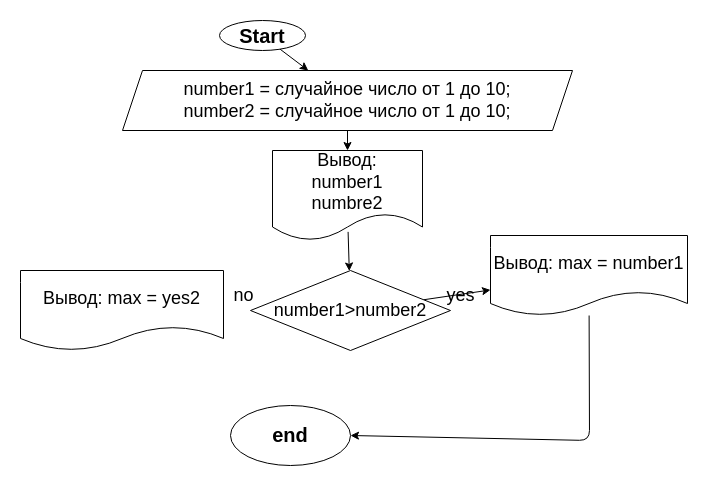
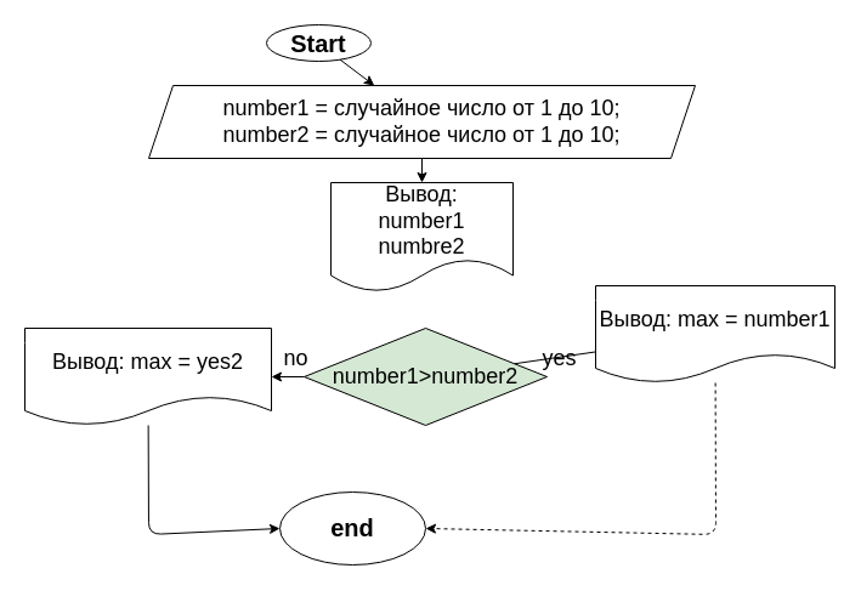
  <mxCell id="0" />
  <mxCell id="1" parent="0" />
  <mxCell id="2" value="" style="edgeStyle=none;html=1;fontSize=20;" edge="1" parent="1" source="3" target="6"><mxGeometry relative="1" as="geometry" /></mxCell>
  <mxCell id="3" value="&lt;font style=&quot;font-size: 20px&quot;&gt;&lt;b&gt;Start&lt;/b&gt;&lt;/font&gt;" style="ellipse;whiteSpace=wrap;html=1;" vertex="1" parent="1"><mxGeometry x="219" y="20" width="86" height="30" as="geometry" /></mxCell>
- <mxCell id="4" value="" style="edgeStyle=none;html=1;fontSize=18;exitX=0.504;exitY=0.904;exitDx=0;exitDy=0;exitPerimeter=0;" edge="1" parent="1" source="16" target="9"><mxGeometry relative="1" as="geometry"><mxPoint x="350" y="210" as="sourcePoint" /><mxPoint x="347" y="210" as="targetPoint" /></mxGeometry></mxCell>
  <mxCell id="5" value="" style="edgeStyle=none;html=1;fontSize=18;exitX=0.5;exitY=1;exitDx=0;exitDy=0;entryX=0.5;entryY=0;entryDx=0;entryDy=0;" edge="1" parent="1" source="6" target="16"><mxGeometry relative="1" as="geometry" /></mxCell>
  <mxCell id="6" value="&lt;font style=&quot;font-size: 18px&quot;&gt;number1 = случайное число от 1 до 10;&lt;br&gt;number2 = случайное число от 1 до 10;&lt;br&gt;&lt;/font&gt;" style="shape=parallelogram;perimeter=parallelogramPerimeter;whiteSpace=wrap;html=1;fixedSize=1;" vertex="1" parent="1"><mxGeometry x="122" y="70" width="450" height="60" as="geometry" /></mxCell>
- <mxCell id="7" value="" style="edgeStyle=none;html=1;fontSize=18;" edge="1" parent="1" source="9" target="11"><mxGeometry relative="1" as="geometry" /></mxCell>
- <mxCell id="9" value="number1&amp;gt;number2" style="rhombus;whiteSpace=wrap;html=1;fontSize=18;" vertex="1" parent="1"><mxGeometry x="250" y="270" width="200" height="80" as="geometry" /></mxCell>
- <mxCell id="10" style="edgeStyle=none;html=1;fontSize=18;entryX=1;entryY=0.5;entryDx=0;entryDy=0;" edge="1" parent="1" source="11" target="17"><mxGeometry relative="1" as="geometry"><mxPoint x="589" y="450" as="targetPoint" /><Array as="points"><mxPoint x="589" y="440" /></Array></mxGeometry></mxCell>
+ <mxCell id="7" value="" style="edgeStyle=none;html=1;fontSize=18;endArrow=none;" edge="1" parent="1" source="9" target="11"><mxGeometry relative="1" as="geometry" /></mxCell>
+ <mxCell id="8" value="" style="edgeStyle=none;html=1;fontSize=18;" edge="1" parent="1" source="9" target="14"><mxGeometry relative="1" as="geometry" /></mxCell>
+ <mxCell id="9" value="number1&amp;gt;number2" style="rhombus;whiteSpace=wrap;html=1;fontSize=18;fillColor=#d5e8d4;" vertex="1" parent="1"><mxGeometry x="250" y="270" width="200" height="80" as="geometry" /></mxCell>
+ <mxCell id="10" style="edgeStyle=none;html=1;fontSize=18;entryX=1;entryY=0.5;entryDx=0;entryDy=0;dashed=1;" edge="1" parent="1" source="11" target="17"><mxGeometry relative="1" as="geometry"><mxPoint x="589" y="450" as="targetPoint" /><Array as="points"><mxPoint x="589" y="440" /></Array></mxGeometry></mxCell>
  <mxCell id="11" value="Вывод: max = number1" style="shape=document;whiteSpace=wrap;html=1;boundedLbl=1;fontSize=18;" vertex="1" parent="1"><mxGeometry x="490" y="235" width="197" height="80" as="geometry" /></mxCell>
  <mxCell id="12" value="yes" style="text;html=1;align=center;verticalAlign=middle;resizable=0;points=[];autosize=1;strokeColor=none;fillColor=none;fontSize=18;" vertex="1" parent="1"><mxGeometry x="440" y="280" width="40" height="30" as="geometry" /></mxCell>
+ <mxCell id="13" style="edgeStyle=none;html=1;fontSize=18;entryX=0;entryY=0.5;entryDx=0;entryDy=0;" edge="1" parent="1" source="14" target="17"><mxGeometry relative="1" as="geometry"><mxPoint x="130" y="450" as="targetPoint" /><Array as="points"><mxPoint x="122" y="440" /></Array></mxGeometry></mxCell>
  <mxCell id="14" value="&lt;span&gt;Вывод: max = yes2&lt;/span&gt;" style="shape=document;whiteSpace=wrap;html=1;boundedLbl=1;fontSize=18;" vertex="1" parent="1"><mxGeometry x="20" y="270" width="203" height="80" as="geometry" /></mxCell>
  <mxCell id="15" value="no" style="text;html=1;align=center;verticalAlign=middle;resizable=0;points=[];autosize=1;strokeColor=none;fillColor=none;fontSize=18;" vertex="1" parent="1"><mxGeometry x="223" y="280" width="40" height="30" as="geometry" /></mxCell>
  <mxCell id="16" value="&lt;font style=&quot;font-size: 18px&quot;&gt;Вывод:&lt;br&gt;number1&lt;br&gt;numbre2&lt;/font&gt;" style="shape=document;whiteSpace=wrap;html=1;boundedLbl=1;" vertex="1" parent="1"><mxGeometry x="272" y="150" width="150" height="90" as="geometry" /></mxCell>
  <mxCell id="17" value="&lt;font style=&quot;font-size: 20px&quot;&gt;&lt;b&gt;end&lt;/b&gt;&lt;/font&gt;" style="ellipse;whiteSpace=wrap;html=1;fontSize=18;" vertex="1" parent="1"><mxGeometry x="230" y="405" width="120" height="60" as="geometry" /></mxCell>
